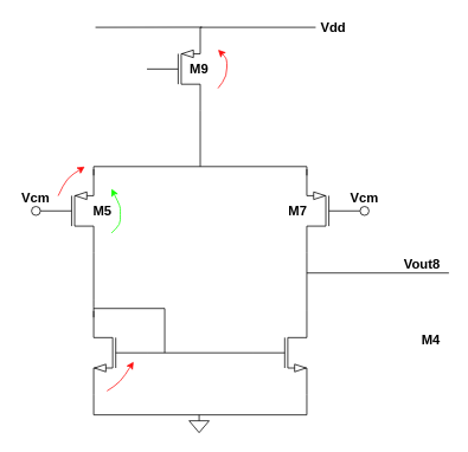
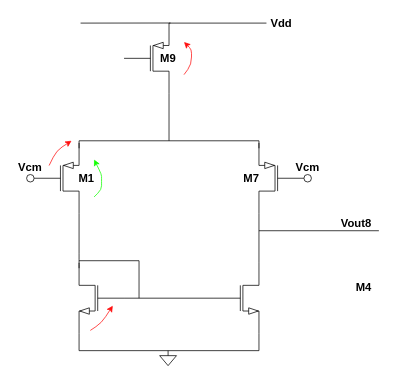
  <mxCell id="0" />
  <mxCell id="1" parent="0" />
  <mxCell id="2" value="" style="verticalLabelPosition=bottom;shadow=0;dashed=0;align=center;html=1;verticalAlign=top;shape=mxgraph.electrical.transistors.pmos;pointerEvents=1;" vertex="1" parent="1"><mxGeometry x="165" y="27" width="60" height="100" as="geometry" /></mxCell>
  <mxCell id="3" value="" style="verticalLabelPosition=bottom;shadow=0;dashed=0;align=center;html=1;verticalAlign=top;shape=mxgraph.electrical.transistors.pmos;pointerEvents=1;" vertex="1" parent="1"><mxGeometry x="45" y="187" width="60" height="100" as="geometry" /></mxCell>
  <mxCell id="4" value="" style="verticalLabelPosition=bottom;shadow=0;dashed=0;align=center;html=1;verticalAlign=top;shape=mxgraph.electrical.transistors.pmos;pointerEvents=1;flipH=0;flipV=1;direction=west;" vertex="1" parent="1"><mxGeometry x="345" y="187" width="60" height="100" as="geometry" /></mxCell>
  <mxCell id="5" value="" style="verticalLabelPosition=bottom;shadow=0;dashed=0;align=center;html=1;verticalAlign=top;shape=mxgraph.electrical.transistors.nmos;pointerEvents=1;direction=west;flipH=0;flipV=1;" vertex="1" parent="1"><mxGeometry x="105" y="347" width="60" height="100" as="geometry" /></mxCell>
  <mxCell id="6" value="" style="verticalLabelPosition=bottom;shadow=0;dashed=0;align=center;html=1;verticalAlign=top;shape=mxgraph.electrical.transistors.nmos;pointerEvents=1;" vertex="1" parent="1"><mxGeometry x="285" y="347" width="60" height="100" as="geometry" /></mxCell>
  <mxCell id="7" value="" style="endArrow=none;html=1;entryX=1;entryY=1;entryDx=0;entryDy=0;entryPerimeter=0;" edge="1" parent="1" target="3"><mxGeometry width="50" height="50" relative="1" as="geometry"><mxPoint x="105" y="357" as="sourcePoint" /><mxPoint x="105" y="327" as="targetPoint" /><Array as="points"><mxPoint x="105" y="347" /></Array></mxGeometry></mxCell>
  <mxCell id="8" value="" style="endArrow=none;html=1;exitX=1;exitY=0;exitDx=0;exitDy=0;exitPerimeter=0;entryX=1;entryY=1;entryDx=0;entryDy=0;entryPerimeter=0;" edge="1" parent="1" source="6" target="4"><mxGeometry width="50" height="50" relative="1" as="geometry"><mxPoint x="285" y="327" as="sourcePoint" /><mxPoint x="335" y="277" as="targetPoint" /></mxGeometry></mxCell>
  <mxCell id="9" value="" style="endArrow=none;html=1;exitX=0;exitY=0.5;exitDx=0;exitDy=0;exitPerimeter=0;entryX=0;entryY=0.5;entryDx=0;entryDy=0;entryPerimeter=0;" edge="1" parent="1" source="5" target="6"><mxGeometry width="50" height="50" relative="1" as="geometry"><mxPoint x="195" y="377" as="sourcePoint" /><mxPoint x="245" y="327" as="targetPoint" /></mxGeometry></mxCell>
  <mxCell id="10" value="" style="endArrow=none;html=1;" edge="1" parent="1"><mxGeometry width="50" height="50" relative="1" as="geometry"><mxPoint x="345" y="197" as="sourcePoint" /><mxPoint x="345" y="187" as="targetPoint" /></mxGeometry></mxCell>
  <mxCell id="11" value="" style="endArrow=none;html=1;" edge="1" parent="1"><mxGeometry width="50" height="50" relative="1" as="geometry"><mxPoint x="105" y="197" as="sourcePoint" /><mxPoint x="105" y="187" as="targetPoint" /></mxGeometry></mxCell>
  <mxCell id="12" value="" style="endArrow=none;html=1;" edge="1" parent="1"><mxGeometry width="50" height="50" relative="1" as="geometry"><mxPoint x="105" y="187" as="sourcePoint" /><mxPoint x="345" y="187" as="targetPoint" /></mxGeometry></mxCell>
  <mxCell id="13" value="" style="endArrow=none;html=1;entryX=1;entryY=1;entryDx=0;entryDy=0;entryPerimeter=0;" edge="1" parent="1" target="2"><mxGeometry width="50" height="50" relative="1" as="geometry"><mxPoint x="225" y="187" as="sourcePoint" /><mxPoint x="165" y="97" as="targetPoint" /></mxGeometry></mxCell>
  <mxCell id="14" value="" style="endArrow=none;html=1;entryX=1;entryY=0;entryDx=0;entryDy=0;entryPerimeter=0;" edge="1" parent="1"><mxGeometry width="50" height="50" relative="1" as="geometry"><mxPoint x="107" y="30" as="sourcePoint" /><mxPoint x="227" y="29.857" as="targetPoint" /></mxGeometry></mxCell>
  <mxCell id="15" value="" style="endArrow=none;html=1;entryX=1;entryY=1;entryDx=0;entryDy=0;entryPerimeter=0;" edge="1" parent="1" target="5"><mxGeometry width="50" height="50" relative="1" as="geometry"><mxPoint x="105" y="467" as="sourcePoint" /><mxPoint x="35" y="427" as="targetPoint" /></mxGeometry></mxCell>
  <mxCell id="16" value="" style="endArrow=none;html=1;entryX=1;entryY=1;entryDx=0;entryDy=0;entryPerimeter=0;" edge="1" parent="1" target="6"><mxGeometry width="50" height="50" relative="1" as="geometry"><mxPoint x="345" y="467" as="sourcePoint" /><mxPoint x="315" y="487" as="targetPoint" /></mxGeometry></mxCell>
  <mxCell id="17" value="" style="endArrow=none;html=1;" edge="1" parent="1"><mxGeometry width="50" height="50" relative="1" as="geometry"><mxPoint x="105" y="467" as="sourcePoint" /><mxPoint x="345" y="467" as="targetPoint" /></mxGeometry></mxCell>
  <mxCell id="18" value="" style="pointerEvents=1;verticalLabelPosition=bottom;shadow=0;dashed=0;align=center;html=1;verticalAlign=top;shape=mxgraph.electrical.signal_sources.signal_ground;" vertex="1" parent="1"><mxGeometry x="212.5" y="467" width="22.5" height="20" as="geometry" /></mxCell>
  <mxCell id="19" value="Vdd" style="text;html=1;strokeColor=none;fillColor=none;align=center;verticalAlign=middle;whiteSpace=wrap;rounded=0;glass=0;fontStyle=1;fontSize=15;" vertex="1" parent="1"><mxGeometry x="355" y="20" width="40" height="20" as="geometry" /></mxCell>
  <mxCell id="20" value="&lt;div&gt;M9&lt;/div&gt;" style="text;html=1;strokeColor=none;fillColor=none;align=center;verticalAlign=middle;whiteSpace=wrap;rounded=0;glass=0;fontStyle=1;fontSize=15;" vertex="1" parent="1"><mxGeometry x="203.75" y="67" width="40" height="20" as="geometry" /></mxCell>
- <mxCell id="21" value="&lt;div&gt;M5&lt;/div&gt;" style="text;html=1;strokeColor=none;fillColor=none;align=center;verticalAlign=middle;whiteSpace=wrap;rounded=0;glass=0;fontStyle=1;fontSize=15;" vertex="1" parent="1"><mxGeometry x="95" y="227" width="40" height="20" as="geometry" /></mxCell>
+ <mxCell id="21" value="&lt;div&gt;M1&lt;/div&gt;" style="text;html=1;strokeColor=none;fillColor=none;align=center;verticalAlign=middle;whiteSpace=wrap;rounded=0;glass=0;fontStyle=1;fontSize=15;" vertex="1" parent="1"><mxGeometry x="95" y="227" width="40" height="20" as="geometry" /></mxCell>
  <mxCell id="22" value="&lt;div&gt;M7&lt;/div&gt;" style="text;html=1;strokeColor=none;fillColor=none;align=center;verticalAlign=middle;whiteSpace=wrap;rounded=0;glass=0;fontStyle=1;fontSize=15;" vertex="1" parent="1"><mxGeometry x="315" y="227" width="40" height="20" as="geometry" /></mxCell>
  <mxCell id="23" value="&lt;div&gt;M4&lt;/div&gt;" style="text;html=1;strokeColor=none;fillColor=none;align=center;verticalAlign=middle;whiteSpace=wrap;rounded=0;glass=0;fontStyle=1;fontSize=15;" vertex="1" parent="1"><mxGeometry x="465" y="372" width="40" height="20" as="geometry" /></mxCell>
  <mxCell id="24" value="" style="endArrow=none;html=1;fontSize=15;" edge="1" parent="1"><mxGeometry width="50" height="50" relative="1" as="geometry"><mxPoint x="185" y="347" as="sourcePoint" /><mxPoint x="185" y="397" as="targetPoint" /></mxGeometry></mxCell>
  <mxCell id="25" value="" style="endArrow=none;html=1;fontSize=15;" edge="1" parent="1"><mxGeometry width="50" height="50" relative="1" as="geometry"><mxPoint x="105" y="347" as="sourcePoint" /><mxPoint x="185" y="347" as="targetPoint" /></mxGeometry></mxCell>
  <mxCell id="26" value="" style="ellipse;whiteSpace=wrap;html=1;aspect=fixed;glass=0;fontSize=15;" vertex="1" parent="1"><mxGeometry x="35" y="232" width="10" height="10" as="geometry" /></mxCell>
  <mxCell id="27" value="" style="ellipse;whiteSpace=wrap;html=1;aspect=fixed;glass=0;fontSize=15;" vertex="1" parent="1"><mxGeometry x="405" y="232" width="10" height="10" as="geometry" /></mxCell>
  <mxCell id="28" value="Vcm" style="text;html=1;strokeColor=none;fillColor=none;align=center;verticalAlign=middle;whiteSpace=wrap;rounded=0;glass=0;fontStyle=1;fontSize=15;" vertex="1" parent="1"><mxGeometry x="20" y="212" width="40" height="20" as="geometry" /></mxCell>
  <mxCell id="29" value="Vcm" style="text;html=1;strokeColor=none;fillColor=none;align=center;verticalAlign=middle;whiteSpace=wrap;rounded=0;glass=0;fontStyle=1;fontSize=15;" vertex="1" parent="1"><mxGeometry x="390" y="212" width="40" height="20" as="geometry" /></mxCell>
  <mxCell id="30" value="" style="endArrow=none;html=1;fontSize=15;" edge="1" parent="1"><mxGeometry width="50" height="50" relative="1" as="geometry"><mxPoint x="345" y="307" as="sourcePoint" /><mxPoint x="505" y="307" as="targetPoint" /></mxGeometry></mxCell>
  <mxCell id="31" value="&lt;div&gt;Vout8&lt;/div&gt;" style="text;html=1;strokeColor=none;fillColor=none;align=center;verticalAlign=middle;whiteSpace=wrap;rounded=0;glass=0;fontStyle=1;fontSize=15;" vertex="1" parent="1"><mxGeometry x="455" y="287" width="40" height="20" as="geometry" /></mxCell>
  <mxCell id="32" value="" style="endArrow=none;html=1;" edge="1" parent="1"><mxGeometry width="50" height="50" relative="1" as="geometry"><mxPoint x="225" y="30" as="sourcePoint" /><mxPoint x="355" y="30" as="targetPoint" /></mxGeometry></mxCell>
  <mxCell id="33" value="" style="endArrow=classic;html=1;fillColor=#f8cecc;strokeColor=#FF0F0F;" edge="1" parent="1"><mxGeometry width="50" height="50" relative="1" as="geometry"><mxPoint x="65" y="220" as="sourcePoint" /><mxPoint x="95" y="187" as="targetPoint" /><Array as="points"><mxPoint x="75" y="200" /></Array></mxGeometry></mxCell>
  <mxCell id="34" value="" style="endArrow=classic;html=1;fillColor=#f8cecc;strokeColor=#FF0F0F;" edge="1" parent="1"><mxGeometry width="50" height="50" relative="1" as="geometry"><mxPoint x="120" y="440" as="sourcePoint" /><mxPoint x="150" y="407" as="targetPoint" /><Array as="points"><mxPoint x="135" y="430" /></Array></mxGeometry></mxCell>
  <mxCell id="35" value="" style="endArrow=classic;html=1;fillColor=#f8cecc;strokeColor=#11FF00;" edge="1" parent="1"><mxGeometry width="50" height="50" relative="1" as="geometry"><mxPoint x="125" y="262" as="sourcePoint" /><mxPoint x="125" y="212" as="targetPoint" /><Array as="points"><mxPoint x="135" y="252" /><mxPoint x="135" y="242" /><mxPoint x="135" y="232" /></Array></mxGeometry></mxCell>
  <mxCell id="36" value="" style="endArrow=classic;html=1;fillColor=#f8cecc;strokeColor=#FF0F0F;" edge="1" parent="1"><mxGeometry width="50" height="50" relative="1" as="geometry"><mxPoint x="245" y="98.75" as="sourcePoint" /><mxPoint x="245" y="55.25" as="targetPoint" /><Array as="points"><mxPoint x="255" y="85.25" /><mxPoint x="255" y="65.25" /></Array></mxGeometry></mxCell>
